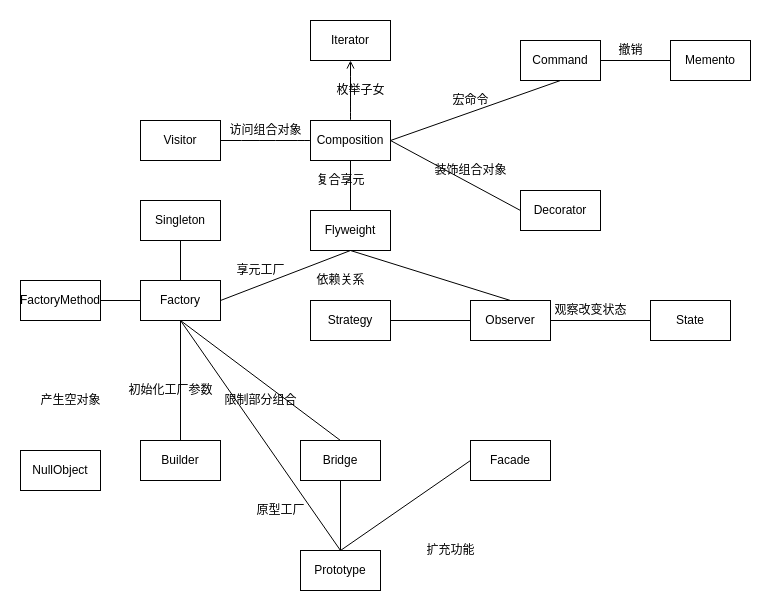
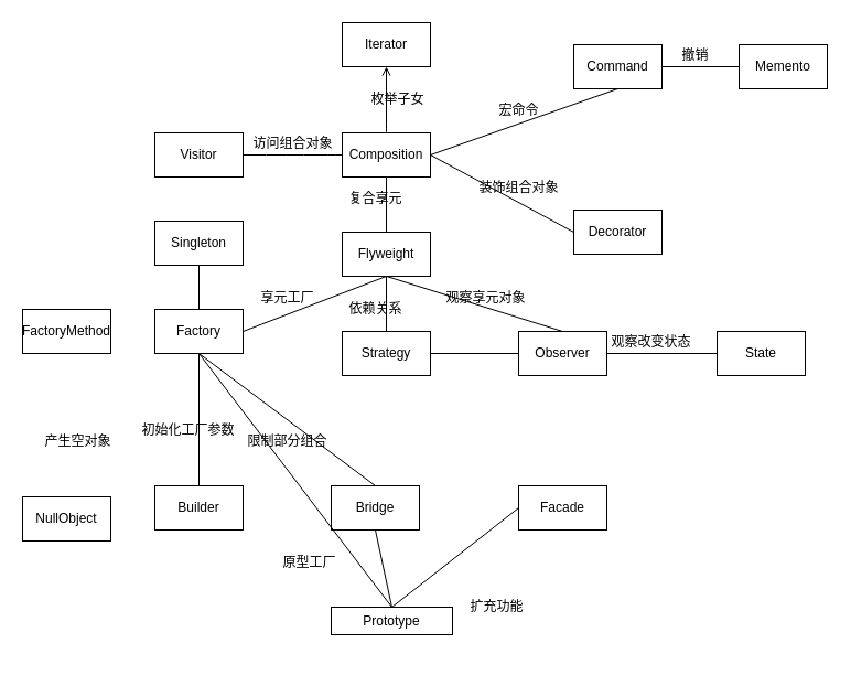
  <mxCell id="0" />
  <mxCell id="1" parent="0" />
  <mxCell id="2" value="Composition" style="rounded=0;whiteSpace=wrap;html=1;fillColor=default;strokeColor=default;fontColor=default;" vertex="1" parent="1"><mxGeometry x="310" y="120" width="80" height="40" as="geometry" /></mxCell>
  <mxCell id="3" value="Iterator" style="rounded=0;whiteSpace=wrap;html=1;fillColor=default;strokeColor=default;fontColor=default;" vertex="1" parent="1"><mxGeometry x="310" y="20" width="80" height="40" as="geometry" /></mxCell>
  <mxCell id="4" value="Command&lt;span style=&quot;color: rgba(0 , 0 , 0 , 0) ; font-family: monospace ; font-size: 0px&quot;&gt;%3CmxGraphModel%3E%3Croot%3E%3CmxCell%20id%3D%220%22%2F%3E%3CmxCell%20id%3D%221%22%20parent%3D%220%22%2F%3E%3CmxCell%20id%3D%222%22%20value%3D%22Composition%22%20style%3D%22rounded%3D0%3BwhiteSpace%3Dwrap%3Bhtml%3D1%3BfillColor%3Ddefault%3BstrokeColor%3Ddefault%3BfontColor%3Ddefault%3B%22%20vertex%3D%221%22%20parent%3D%221%22%3E%3CmxGeometry%20x%3D%22340%22%20y%3D%22280%22%20width%3D%2280%22%20height%3D%2240%22%20as%3D%22geometry%22%2F%3E%3C%2FmxCell%3E%3C%2Froot%3E%3C%2FmxGraphModel%3E&lt;/span&gt;" style="rounded=0;whiteSpace=wrap;html=1;fillColor=default;strokeColor=default;fontColor=default;" vertex="1" parent="1"><mxGeometry x="520" y="40" width="80" height="40" as="geometry" /></mxCell>
  <mxCell id="5" value="Flyweight" style="rounded=0;whiteSpace=wrap;html=1;fillColor=default;strokeColor=default;fontColor=default;" vertex="1" parent="1"><mxGeometry x="310" y="210" width="80" height="40" as="geometry" /></mxCell>
  <mxCell id="6" value="Visitor" style="rounded=0;whiteSpace=wrap;html=1;fillColor=default;strokeColor=default;fontColor=default;" vertex="1" parent="1"><mxGeometry x="140" y="120" width="80" height="40" as="geometry" /></mxCell>
  <mxCell id="7" value="Decorator" style="rounded=0;whiteSpace=wrap;html=1;fillColor=default;strokeColor=default;fontColor=default;" vertex="1" parent="1"><mxGeometry x="520" y="190" width="80" height="40" as="geometry" /></mxCell>
  <mxCell id="8" value="Memento" style="rounded=0;whiteSpace=wrap;html=1;fillColor=default;strokeColor=default;fontColor=default;" vertex="1" parent="1"><mxGeometry x="670" y="40" width="80" height="40" as="geometry" /></mxCell>
  <mxCell id="9" value="Factory" style="rounded=0;whiteSpace=wrap;html=1;fillColor=default;strokeColor=default;fontColor=default;" vertex="1" parent="1"><mxGeometry x="140" y="280" width="80" height="40" as="geometry" /></mxCell>
  <mxCell id="10" value="Strategy" style="rounded=0;whiteSpace=wrap;html=1;fillColor=default;strokeColor=default;fontColor=default;" vertex="1" parent="1"><mxGeometry x="310" y="300" width="80" height="40" as="geometry" /></mxCell>
  <mxCell id="11" value="Observer" style="rounded=0;whiteSpace=wrap;html=1;fillColor=default;strokeColor=default;fontColor=default;" vertex="1" parent="1"><mxGeometry x="470" y="300" width="80" height="40" as="geometry" /></mxCell>
  <mxCell id="12" value="State" style="rounded=0;whiteSpace=wrap;html=1;fillColor=default;strokeColor=default;fontColor=default;" vertex="1" parent="1"><mxGeometry x="650" y="300" width="80" height="40" as="geometry" /></mxCell>
  <mxCell id="13" value="FactoryMethod" style="rounded=0;whiteSpace=wrap;html=1;fillColor=default;strokeColor=default;fontColor=default;" vertex="1" parent="1"><mxGeometry x="20" y="280" width="80" height="40" as="geometry" /></mxCell>
  <mxCell id="14" value="Builder" style="rounded=0;whiteSpace=wrap;html=1;fillColor=default;strokeColor=default;fontColor=default;" vertex="1" parent="1"><mxGeometry x="140" y="440" width="80" height="40" as="geometry" /></mxCell>
  <mxCell id="15" value="Singleton" style="rounded=0;whiteSpace=wrap;html=1;fillColor=default;strokeColor=default;fontColor=default;" vertex="1" parent="1"><mxGeometry x="140" y="200" width="80" height="40" as="geometry" /></mxCell>
  <mxCell id="16" value="NullObject" style="rounded=0;whiteSpace=wrap;html=1;fillColor=default;strokeColor=default;fontColor=default;" vertex="1" parent="1"><mxGeometry x="20" y="450" width="80" height="40" as="geometry" /></mxCell>
- <mxCell id="17" value="Prototype" style="rounded=0;whiteSpace=wrap;html=1;fillColor=default;strokeColor=default;fontColor=default;" vertex="1" parent="1"><mxGeometry x="300" y="550" width="80" height="40" as="geometry" /></mxCell>
+ <mxCell id="17" value="Prototype" style="rounded=0;whiteSpace=wrap;html=1;fillColor=default;strokeColor=default;fontColor=default;" vertex="1" parent="1"><mxGeometry x="300" y="550" width="110" height="25" as="geometry" /></mxCell>
  <mxCell id="18" value="Bridge" style="rounded=0;whiteSpace=wrap;html=1;fillColor=default;strokeColor=default;fontColor=default;" vertex="1" parent="1"><mxGeometry x="300" y="440" width="80" height="40" as="geometry" /></mxCell>
  <mxCell id="19" value="Facade" style="rounded=0;whiteSpace=wrap;html=1;fillColor=default;strokeColor=default;fontColor=default;" vertex="1" parent="1"><mxGeometry x="470" y="440" width="80" height="40" as="geometry" /></mxCell>
  <mxCell id="20" value="" style="endArrow=open;html=1;rounded=0;fontColor=default;entryX=0.5;entryY=1;entryDx=0;entryDy=0;strokeColor=default;labelBackgroundColor=default;exitX=0.5;exitY=0;exitDx=0;exitDy=0;edgeStyle=orthogonalEdgeStyle;curved=1;" edge="1" parent="1" source="2" target="3"><mxGeometry width="50" height="50" relative="1" as="geometry"><mxPoint x="400" y="170" as="sourcePoint" /><mxPoint x="450" y="120" as="targetPoint" /></mxGeometry></mxCell>
  <mxCell id="21" value="" style="endArrow=none;html=1;rounded=0;labelBackgroundColor=default;fontColor=default;strokeColor=default;exitX=1;exitY=0.5;exitDx=0;exitDy=0;entryX=0.5;entryY=1;entryDx=0;entryDy=0;" edge="1" parent="1" source="2" target="4"><mxGeometry width="50" height="50" relative="1" as="geometry"><mxPoint x="400" y="170" as="sourcePoint" /><mxPoint x="450" y="120" as="targetPoint" /></mxGeometry></mxCell>
  <mxCell id="22" value="" style="endArrow=none;html=1;rounded=0;fontColor=default;entryX=0;entryY=0.5;entryDx=0;entryDy=0;strokeColor=default;labelBackgroundColor=default;exitX=1;exitY=0.5;exitDx=0;exitDy=0;" edge="1" parent="1" source="4" target="8"><mxGeometry width="50" height="50" relative="1" as="geometry"><mxPoint x="400" y="130" as="sourcePoint" /><mxPoint x="400" y="70" as="targetPoint" /></mxGeometry></mxCell>
  <mxCell id="23" value="" style="endArrow=none;html=1;rounded=0;fontColor=default;entryX=0;entryY=0.5;entryDx=0;entryDy=0;strokeColor=default;labelBackgroundColor=default;exitX=1;exitY=0.5;exitDx=0;exitDy=0;" edge="1" parent="1" source="2" target="7"><mxGeometry width="50" height="50" relative="1" as="geometry"><mxPoint x="410" y="140" as="sourcePoint" /><mxPoint x="410" y="80" as="targetPoint" /></mxGeometry></mxCell>
  <mxCell id="24" value="" style="endArrow=none;html=1;rounded=0;fontColor=default;entryX=0.5;entryY=0;entryDx=0;entryDy=0;strokeColor=default;labelBackgroundColor=default;exitX=0.5;exitY=1;exitDx=0;exitDy=0;" edge="1" parent="1" source="2" target="5"><mxGeometry width="50" height="50" relative="1" as="geometry"><mxPoint x="420" y="150" as="sourcePoint" /><mxPoint x="420" y="90" as="targetPoint" /></mxGeometry></mxCell>
  <mxCell id="25" value="" style="endArrow=none;html=1;rounded=0;fontColor=default;entryX=1;entryY=0.5;entryDx=0;entryDy=0;strokeColor=default;labelBackgroundColor=default;exitX=0;exitY=0.5;exitDx=0;exitDy=0;edgeStyle=orthogonalEdgeStyle;curved=1;" edge="1" parent="1" source="2" target="6"><mxGeometry width="50" height="50" relative="1" as="geometry"><mxPoint x="430" y="160" as="sourcePoint" /><mxPoint x="430" y="100" as="targetPoint" /></mxGeometry></mxCell>
  <mxCell id="26" value="" style="endArrow=none;html=1;rounded=0;labelBackgroundColor=default;fontColor=default;strokeColor=default;exitX=1;exitY=0.5;exitDx=0;exitDy=0;entryX=0.5;entryY=1;entryDx=0;entryDy=0;" edge="1" parent="1" source="9" target="5"><mxGeometry width="50" height="50" relative="1" as="geometry"><mxPoint x="400" y="290" as="sourcePoint" /><mxPoint x="450" y="240" as="targetPoint" /></mxGeometry></mxCell>
+ <mxCell id="27" value="" style="endArrow=none;html=1;rounded=0;fontColor=default;entryX=0.5;entryY=1;entryDx=0;entryDy=0;strokeColor=default;labelBackgroundColor=default;exitX=0.5;exitY=0;exitDx=0;exitDy=0;" edge="1" parent="1" source="10" target="5"><mxGeometry width="50" height="50" relative="1" as="geometry"><mxPoint x="440" y="170" as="sourcePoint" /><mxPoint x="440" y="110" as="targetPoint" /></mxGeometry></mxCell>
  <mxCell id="28" value="" style="endArrow=none;html=1;rounded=0;fontColor=default;entryX=0.5;entryY=1;entryDx=0;entryDy=0;strokeColor=default;labelBackgroundColor=default;exitX=0.5;exitY=0;exitDx=0;exitDy=0;" edge="1" parent="1" source="11" target="5"><mxGeometry width="50" height="50" relative="1" as="geometry"><mxPoint x="450" y="180" as="sourcePoint" /><mxPoint x="450" y="120" as="targetPoint" /></mxGeometry></mxCell>
  <mxCell id="29" value="" style="endArrow=none;html=1;rounded=0;fontColor=default;entryX=1;entryY=0.5;entryDx=0;entryDy=0;strokeColor=default;labelBackgroundColor=default;exitX=0;exitY=0.5;exitDx=0;exitDy=0;" edge="1" parent="1" source="12" target="11"><mxGeometry width="50" height="50" relative="1" as="geometry"><mxPoint x="460" y="190" as="sourcePoint" /><mxPoint x="460" y="130" as="targetPoint" /></mxGeometry></mxCell>
  <mxCell id="30" value="" style="endArrow=none;html=1;rounded=0;fontColor=default;entryX=0;entryY=0.5;entryDx=0;entryDy=0;strokeColor=default;labelBackgroundColor=default;exitX=1;exitY=0.5;exitDx=0;exitDy=0;" edge="1" parent="1" source="10" target="11"><mxGeometry width="50" height="50" relative="1" as="geometry"><mxPoint x="470" y="200" as="sourcePoint" /><mxPoint x="470" y="140" as="targetPoint" /></mxGeometry></mxCell>
- <mxCell id="31" value="" style="endArrow=none;html=1;rounded=0;fontColor=default;entryX=0;entryY=0.5;entryDx=0;entryDy=0;strokeColor=default;labelBackgroundColor=default;exitX=1;exitY=0.5;exitDx=0;exitDy=0;" edge="1" parent="1" source="13" target="9"><mxGeometry width="50" height="50" relative="1" as="geometry"><mxPoint x="480" y="210" as="sourcePoint" /><mxPoint x="480" y="150" as="targetPoint" /></mxGeometry></mxCell>
  <mxCell id="32" value="" style="endArrow=none;html=1;rounded=0;fontColor=default;entryX=0.5;entryY=0;entryDx=0;entryDy=0;strokeColor=default;labelBackgroundColor=default;exitX=0.5;exitY=1;exitDx=0;exitDy=0;" edge="1" parent="1" source="9" target="14"><mxGeometry width="50" height="50" relative="1" as="geometry"><mxPoint x="490" y="220" as="sourcePoint" /><mxPoint x="490" y="160" as="targetPoint" /></mxGeometry></mxCell>
  <mxCell id="33" value="" style="endArrow=none;html=1;rounded=0;fontColor=default;strokeColor=default;labelBackgroundColor=default;exitX=0.5;exitY=0;exitDx=0;exitDy=0;" edge="1" parent="1" source="9" target="15"><mxGeometry width="50" height="50" relative="1" as="geometry"><mxPoint x="510" y="240" as="sourcePoint" /><mxPoint x="510" y="180" as="targetPoint" /></mxGeometry></mxCell>
  <mxCell id="34" value="" style="endArrow=none;html=1;rounded=0;fontColor=default;entryX=0.5;entryY=0;entryDx=0;entryDy=0;strokeColor=default;labelBackgroundColor=default;" edge="1" parent="1" target="17"><mxGeometry width="50" height="50" relative="1" as="geometry"><mxPoint x="180" y="320" as="sourcePoint" /><mxPoint x="520" y="190" as="targetPoint" /></mxGeometry></mxCell>
  <mxCell id="35" value="" style="endArrow=none;html=1;rounded=0;fontColor=default;entryX=0.5;entryY=1;entryDx=0;entryDy=0;strokeColor=default;labelBackgroundColor=default;exitX=0.5;exitY=0;exitDx=0;exitDy=0;" edge="1" parent="1" source="17" target="18"><mxGeometry width="50" height="50" relative="1" as="geometry"><mxPoint x="530" y="260" as="sourcePoint" /><mxPoint x="530" y="200" as="targetPoint" /></mxGeometry></mxCell>
  <mxCell id="36" value="" style="endArrow=none;html=1;rounded=0;fontColor=default;strokeColor=default;labelBackgroundColor=default;exitX=0;exitY=0.5;exitDx=0;exitDy=0;entryX=0.5;entryY=0;entryDx=0;entryDy=0;" edge="1" parent="1" source="19" target="17"><mxGeometry width="50" height="50" relative="1" as="geometry"><mxPoint x="540" y="270" as="sourcePoint" /><mxPoint x="260" y="550" as="targetPoint" /></mxGeometry></mxCell>
  <mxCell id="37" value="" style="endArrow=none;html=1;rounded=0;fontColor=default;entryX=0.5;entryY=1;entryDx=0;entryDy=0;strokeColor=default;labelBackgroundColor=default;exitX=0.5;exitY=0;exitDx=0;exitDy=0;" edge="1" parent="1" source="18" target="9"><mxGeometry width="50" height="50" relative="1" as="geometry"><mxPoint x="550" y="280" as="sourcePoint" /><mxPoint x="550" y="220" as="targetPoint" /></mxGeometry></mxCell>
  <mxCell id="38" value="枚举子女" style="text;html=1;align=center;verticalAlign=middle;resizable=0;points=[];autosize=1;strokeColor=none;fillColor=none;fontColor=default;" vertex="1" parent="1"><mxGeometry x="330" y="80" width="60" height="20" as="geometry" /></mxCell>
  <mxCell id="39" value="宏命令" style="text;html=1;align=center;verticalAlign=middle;resizable=0;points=[];autosize=1;strokeColor=none;fillColor=none;fontColor=default;" vertex="1" parent="1"><mxGeometry x="445" y="90" width="50" height="20" as="geometry" /></mxCell>
  <mxCell id="40" value="撤销" style="text;html=1;align=center;verticalAlign=middle;resizable=0;points=[];autosize=1;strokeColor=none;fillColor=none;fontColor=default;" vertex="1" parent="1"><mxGeometry x="610" y="40" width="40" height="20" as="geometry" /></mxCell>
  <mxCell id="41" value="装饰组合对象" style="text;html=1;align=center;verticalAlign=middle;resizable=0;points=[];autosize=1;strokeColor=none;fillColor=none;fontColor=default;" vertex="1" parent="1"><mxGeometry x="425" y="160" width="90" height="20" as="geometry" /></mxCell>
  <mxCell id="42" value="复合享元" style="text;html=1;align=center;verticalAlign=middle;resizable=0;points=[];autosize=1;strokeColor=none;fillColor=none;fontColor=default;" vertex="1" parent="1"><mxGeometry x="310" y="170" width="60" height="20" as="geometry" /></mxCell>
  <mxCell id="43" value="访问组合对象" style="text;html=1;align=center;verticalAlign=middle;resizable=0;points=[];autosize=1;strokeColor=none;fillColor=none;fontColor=default;" vertex="1" parent="1"><mxGeometry x="220" y="120" width="90" height="20" as="geometry" /></mxCell>
  <mxCell id="44" value="享元工厂" style="text;html=1;align=center;verticalAlign=middle;resizable=0;points=[];autosize=1;strokeColor=none;fillColor=none;fontColor=default;" vertex="1" parent="1"><mxGeometry x="230" y="260" width="60" height="20" as="geometry" /></mxCell>
  <mxCell id="45" value="依赖关系" style="text;html=1;align=center;verticalAlign=middle;resizable=0;points=[];autosize=1;strokeColor=none;fillColor=none;fontColor=default;" vertex="1" parent="1"><mxGeometry x="310" y="270" width="60" height="20" as="geometry" /></mxCell>
+ <mxCell id="46" value="观察享元对象" style="text;html=1;align=center;verticalAlign=middle;resizable=0;points=[];autosize=1;strokeColor=none;fillColor=none;fontColor=default;" vertex="1" parent="1"><mxGeometry x="395" y="260" width="90" height="20" as="geometry" /></mxCell>
  <mxCell id="47" value="观察改变状态" style="text;html=1;align=center;verticalAlign=middle;resizable=0;points=[];autosize=1;strokeColor=none;fillColor=none;fontColor=default;" vertex="1" parent="1"><mxGeometry x="545" y="300" width="90" height="20" as="geometry" /></mxCell>
  <mxCell id="48" value="初始化工厂参数" style="text;html=1;align=center;verticalAlign=middle;resizable=0;points=[];autosize=1;strokeColor=none;fillColor=none;fontColor=default;" vertex="1" parent="1"><mxGeometry x="120" y="380" width="100" height="20" as="geometry" /></mxCell>
  <mxCell id="49" value="产生空对象" style="text;html=1;align=center;verticalAlign=middle;resizable=0;points=[];autosize=1;strokeColor=none;fillColor=none;fontColor=default;" vertex="1" parent="1"><mxGeometry x="30" y="390" width="80" height="20" as="geometry" /></mxCell>
  <mxCell id="50" value="限制部分组合" style="text;html=1;align=center;verticalAlign=middle;resizable=0;points=[];autosize=1;strokeColor=none;fillColor=none;fontColor=default;" vertex="1" parent="1"><mxGeometry x="215" y="390" width="90" height="20" as="geometry" /></mxCell>
  <mxCell id="51" value="原型工厂" style="text;html=1;align=center;verticalAlign=middle;resizable=0;points=[];autosize=1;strokeColor=none;fillColor=none;fontColor=default;" vertex="1" parent="1"><mxGeometry x="250" y="500" width="60" height="20" as="geometry" /></mxCell>
  <mxCell id="52" value="扩充功能" style="text;html=1;align=center;verticalAlign=middle;resizable=0;points=[];autosize=1;strokeColor=none;fillColor=none;fontColor=default;" vertex="1" parent="1"><mxGeometry x="420" y="540" width="60" height="20" as="geometry" /></mxCell>
